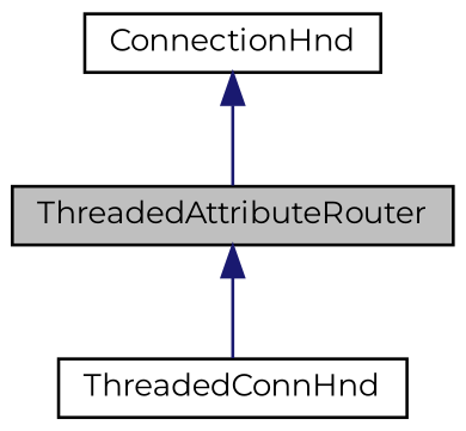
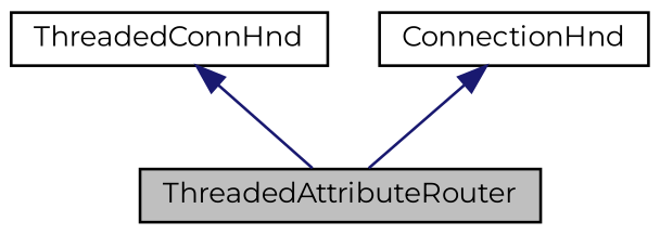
  digraph {
    fontname=Montserrat
    node [color=black fillcolor=white fontname=Montserrat fontsize=10 shape=record style=filled]
    edge [color=midnightblue dir=back fontname=Montserrat fontsize=10 labelfontname=Helvetica labelfontsize=10 style=solid]
    n1 [fillcolor=grey75 fontcolor=black height=0.2 label=ThreadedAttributeRouter width=0.4]
    n2 [height=0.2 label=ThreadedConnHnd width=0.4]
    n3 [height=0.2 label=ConnectionHnd width=0.4]
-   n1 -> n2
+   n2 -> n1
    n3 -> n1
  }
